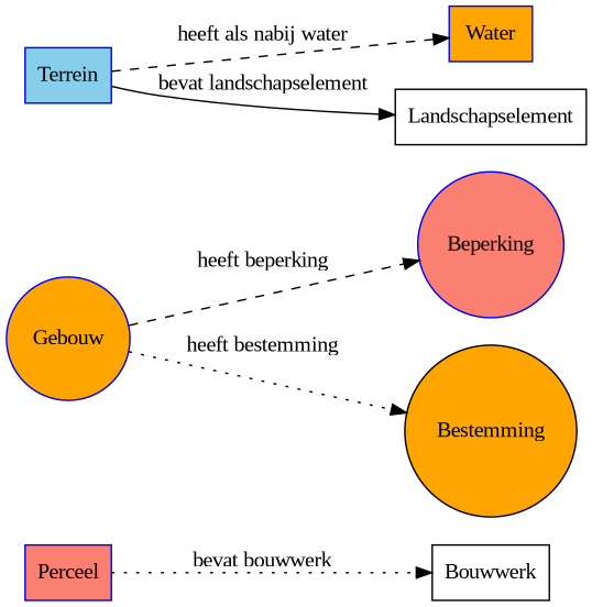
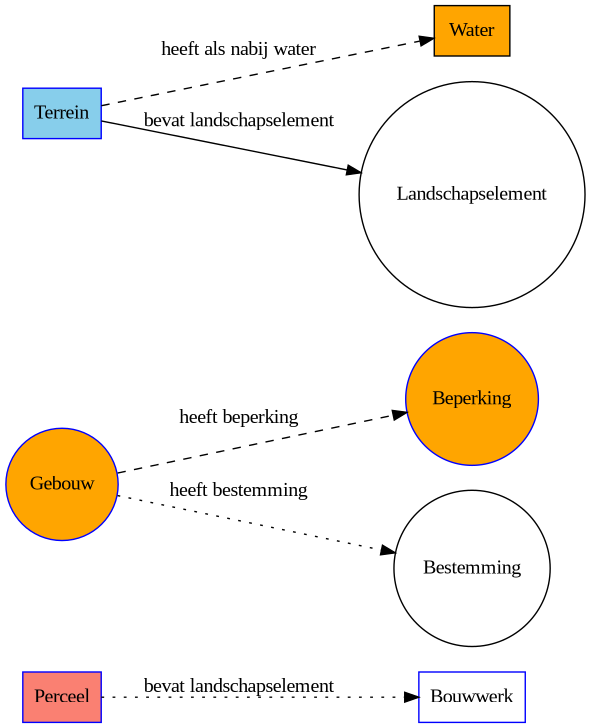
  strict digraph {
    fontname="Liberation Serif"
    rankdir=LR
    node [color=blue fillcolor=orange fontname="Liberation Serif" shape=box style=filled]
    edge [fontname="Liberation Serif" style=dashed]
-   Bouwwerk [color=black fillcolor=white]
+   Bouwwerk [fillcolor=white]
    Gebouw [shape=circle]
-   Beperking [fillcolor=salmon shape=circle]
-   Bestemming [color=black shape=circle]
+   Beperking [shape=circle]
+   Bestemming [color=black fillcolor=white shape=circle]
    Terrein [fillcolor=skyblue]
-   Water
-   Landschapselement [color=black fillcolor=white]
+   Water [color=black]
+   Landschapselement [color=black fillcolor=white shape=circle]
    Perceel [fillcolor=salmon]
    Gebouw -> Beperking [label="heeft beperking"]
    Gebouw -> Bestemming [label="heeft bestemming" style=dotted]
    Terrein -> Water [label="heeft als nabij water"]
    Terrein -> Landschapselement [label="bevat landschapselement" style=solid]
-   Perceel -> Bouwwerk [label="bevat bouwwerk" style=dotted]
+   Perceel -> Bouwwerk [label="bevat landschapselement" style=dotted]
  }
